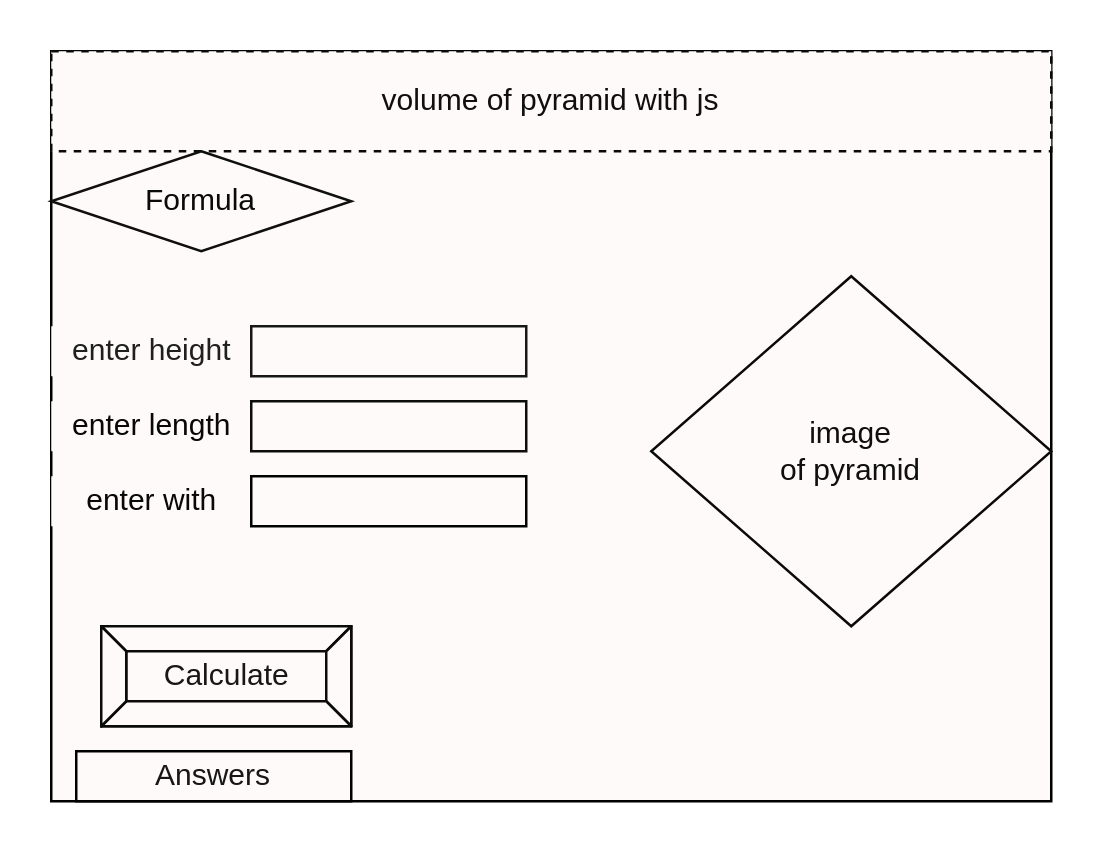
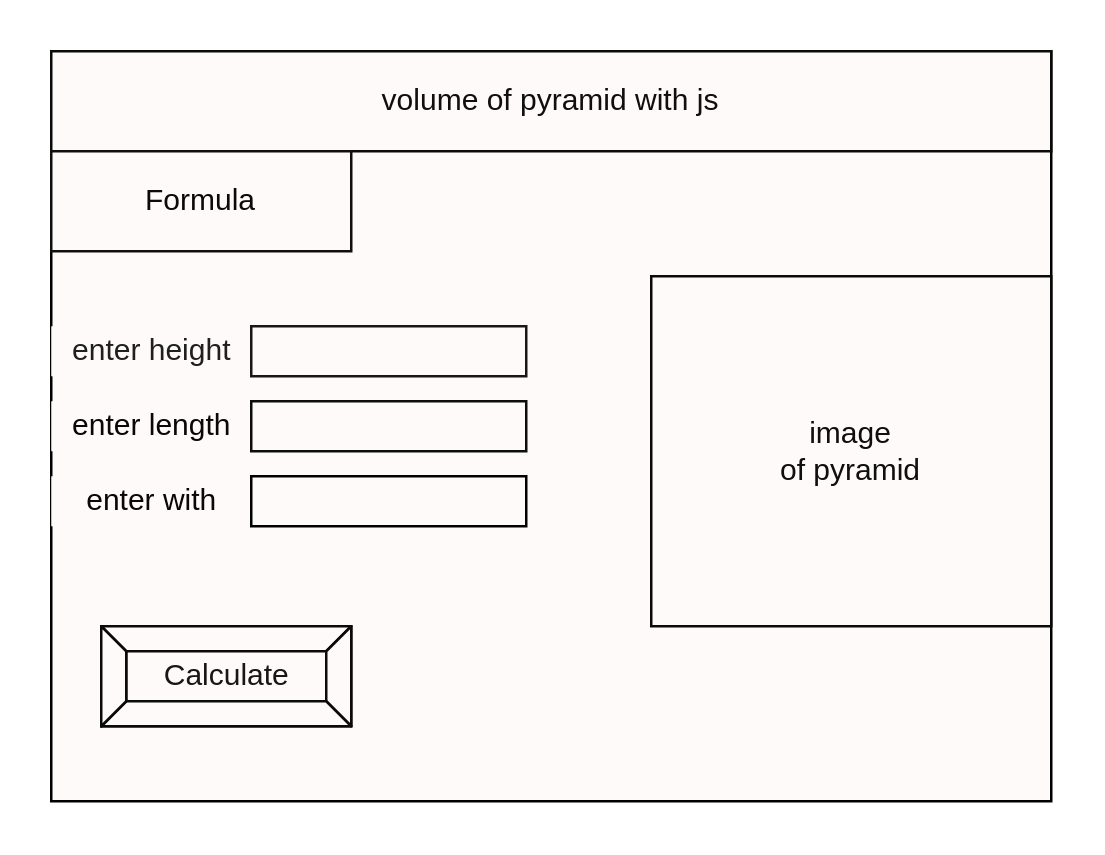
  <mxCell id="0" />
  <mxCell id="1" parent="0" />
  <mxCell id="2" value="" style="rounded=0;whiteSpace=wrap;html=1;fillColor=#FFFAFA;" parent="1" vertex="1"><mxGeometry x="20" y="20" width="400" height="300" as="geometry" /></mxCell>
- <mxCell id="3" value="&lt;font color=&quot;#0f0f0f&quot;&gt;volume of pyramid with js&lt;/font&gt;" style="rounded=0;whiteSpace=wrap;html=1;fillColor=#FFFAFA;strokeColor=#0A0A0A;dashed=1;" parent="1" vertex="1"><mxGeometry x="20" y="20" width="400" height="40" as="geometry" /></mxCell>
+ <mxCell id="3" value="&lt;font color=&quot;#0f0f0f&quot;&gt;volume of pyramid with js&lt;/font&gt;" style="rounded=0;whiteSpace=wrap;html=1;fillColor=#FFFAFA;strokeColor=#0A0A0A;" parent="1" vertex="1"><mxGeometry x="20" y="20" width="400" height="40" as="geometry" /></mxCell>
  <mxCell id="4" value="&lt;font color=&quot;#171717&quot;&gt;Calculate&lt;/font&gt;" style="labelPosition=center;verticalLabelPosition=middle;align=center;html=1;shape=mxgraph.basic.button;dx=10;fillColor=#FFFAFA;strokeColor=#0A0A0A;" parent="1" vertex="1"><mxGeometry x="40" y="250" width="100" height="40" as="geometry" /></mxCell>
- <mxCell id="5" value="&lt;font color=&quot;#0a0a0a&quot;&gt;Formula&lt;/font&gt;" style="rhombus;whiteSpace=wrap;html=1;fillColor=#FFFAFA;strokeColor=#0F0F0F;" vertex="1" parent="1"><mxGeometry x="20" y="60" width="120" height="40" as="geometry" /></mxCell>
+ <mxCell id="5" value="&lt;font color=&quot;#0a0a0a&quot;&gt;Formula&lt;/font&gt;" style="whiteSpace=wrap;html=1;fillColor=#FFFAFA;strokeColor=#0F0F0F;" vertex="1" parent="1"><mxGeometry x="20" y="60" width="120" height="40" as="geometry" /></mxCell>
  <mxCell id="6" value="&lt;font color=&quot;#1f1f1f&quot;&gt;enter height&lt;/font&gt;" style="text;html=1;resizable=0;autosize=1;align=center;verticalAlign=middle;points=[];fillColor=#FFFAFA;strokeColor=none;rounded=0;" vertex="1" parent="1"><mxGeometry x="20" y="130" width="80" height="20" as="geometry" /></mxCell>
  <mxCell id="7" value="&lt;font color=&quot;#080808&quot;&gt;enter length&lt;/font&gt;" style="text;html=1;align=center;verticalAlign=middle;resizable=0;points=[];autosize=1;strokeColor=none;fillColor=#FFFAFA;" vertex="1" parent="1"><mxGeometry x="20" y="160" width="80" height="20" as="geometry" /></mxCell>
  <mxCell id="8" value="&lt;font color=&quot;#080808&quot;&gt;enter with&lt;/font&gt;" style="text;html=1;resizable=0;autosize=1;align=center;verticalAlign=middle;points=[];fillColor=#FFFAFA;strokeColor=none;rounded=0;" vertex="1" parent="1"><mxGeometry x="20" y="190" width="80" height="20" as="geometry" /></mxCell>
  <mxCell id="9" value="" style="whiteSpace=wrap;html=1;fillColor=#FFFAFA;strokeWidth=1;strokeColor=#171717;" vertex="1" parent="1"><mxGeometry x="100" y="130" width="110" height="20" as="geometry" /></mxCell>
  <mxCell id="10" value="" style="whiteSpace=wrap;html=1;fillColor=#FFFAFA;strokeColor=#0D0D0D;" vertex="1" parent="1"><mxGeometry x="100" y="160" width="110" height="20" as="geometry" /></mxCell>
  <mxCell id="11" value="" style="whiteSpace=wrap;html=1;fillColor=#FFFAFA;strokeColor=#000000;" vertex="1" parent="1"><mxGeometry x="100" y="190" width="110" height="20" as="geometry" /></mxCell>
- <mxCell id="12" value="&lt;font color=&quot;#171717&quot;&gt;Answers&lt;/font&gt;" style="whiteSpace=wrap;html=1;fillColor=#FFFAFA;" vertex="1" parent="1"><mxGeometry x="30" y="300" width="110" height="20" as="geometry" /></mxCell>
- <mxCell id="13" value="image&lt;br&gt;of pyramid" style="rhombus;whiteSpace=wrap;html=1;fontColor=#0F0F0F;strokeColor=#0A0A0A;strokeWidth=1;fillColor=#FFFAFA;" vertex="1" parent="1"><mxGeometry x="260" y="110" width="160" height="140" as="geometry" /></mxCell>
+ <mxCell id="13" value="image&lt;br&gt;of pyramid" style="whiteSpace=wrap;html=1;fontColor=#0F0F0F;strokeColor=#0A0A0A;strokeWidth=1;fillColor=#FFFAFA;" vertex="1" parent="1"><mxGeometry x="260" y="110" width="160" height="140" as="geometry" /></mxCell>
